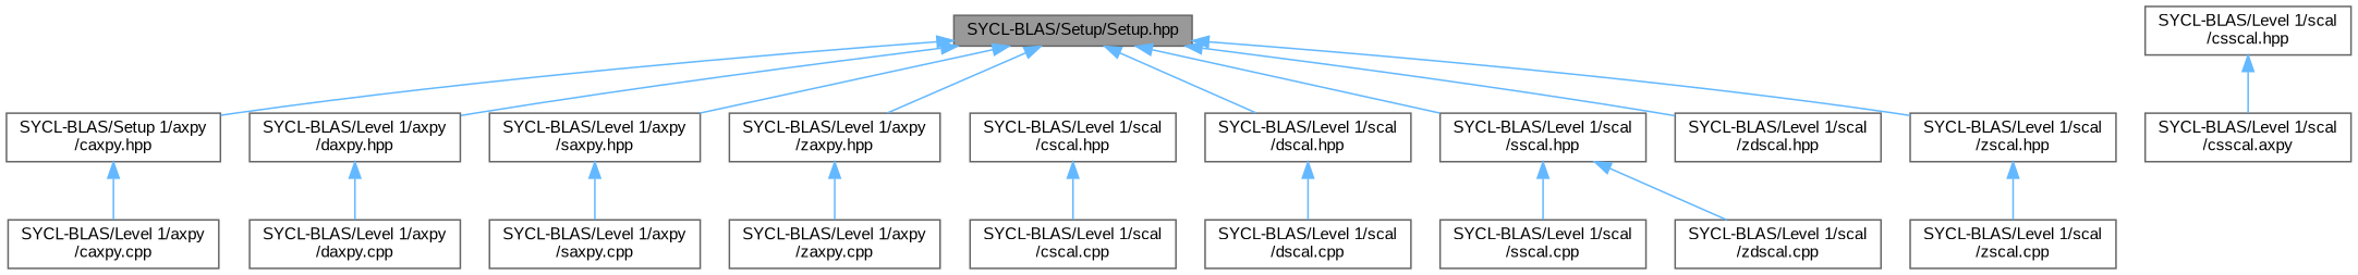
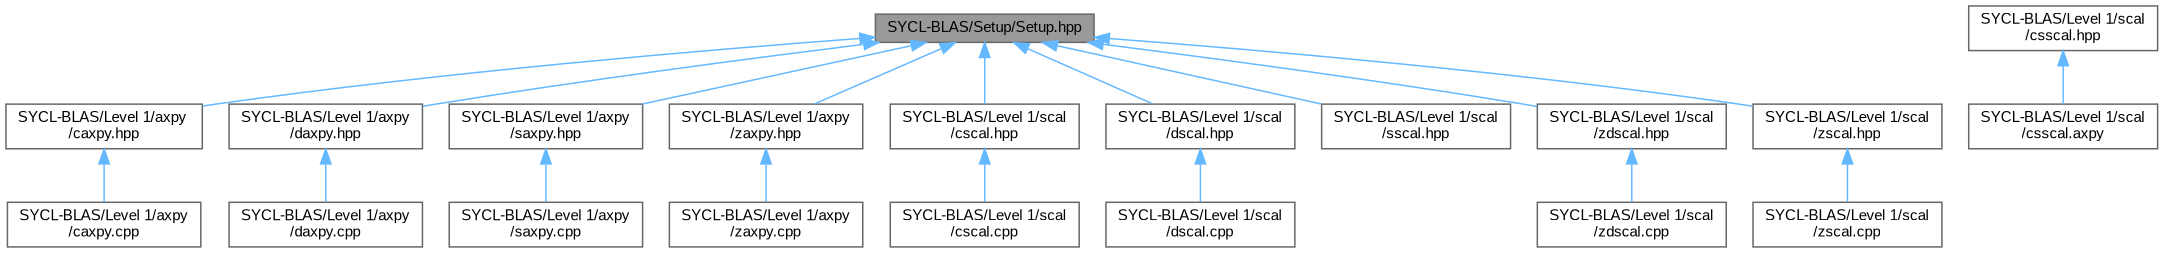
  digraph {
    fontname="Liberation Sans"
    node [color=grey40 fillcolor=white fontname="Liberation Sans" fontsize=10 shape=box style=filled]
    edge [color=steelblue1 dir=back fontname="Liberation Sans" fontsize=10 labelfontname=Helvetica labelfontsize=10 style=solid]
    n1 [color=gray40 fillcolor=grey60 fontcolor=black height=0.2 label="SYCL-BLAS/Setup/Setup.hpp" width=0.4]
-   n2 [height=0.2 label="SYCL-BLAS/Setup 1/axpy\l/caxpy.hpp" width=0.4]
+   n2 [height=0.2 label="SYCL-BLAS/Level 1/axpy\l/caxpy.hpp" width=0.4]
    n3 [height=0.2 label="SYCL-BLAS/Level 1/axpy\l/daxpy.hpp" width=0.4]
    n4 [height=0.2 label="SYCL-BLAS/Level 1/axpy\l/saxpy.hpp" width=0.4]
    n5 [height=0.2 label="SYCL-BLAS/Level 1/axpy\l/zaxpy.hpp" width=0.4]
    n6 [height=0.2 label="SYCL-BLAS/Level 1/scal\l/cscal.hpp" width=0.4]
    n7 [height=0.2 label="SYCL-BLAS/Level 1/scal\l/dscal.hpp" width=0.4]
    n8 [height=0.2 label="SYCL-BLAS/Level 1/scal\l/sscal.hpp" width=0.4]
    n9 [height=0.2 label="SYCL-BLAS/Level 1/scal\l/zdscal.hpp" width=0.4]
    n10 [height=0.2 label="SYCL-BLAS/Level 1/scal\l/zscal.hpp" width=0.4]
    n11 [height=0.2 label="SYCL-BLAS/Level 1/axpy\l/caxpy.cpp" width=0.4]
    n12 [height=0.2 label="SYCL-BLAS/Level 1/axpy\l/daxpy.cpp" width=0.4]
    n13 [height=0.2 label="SYCL-BLAS/Level 1/axpy\l/saxpy.cpp" width=0.4]
    n14 [height=0.2 label="SYCL-BLAS/Level 1/axpy\l/zaxpy.cpp" width=0.4]
    n15 [height=0.2 label="SYCL-BLAS/Level 1/scal\l/cscal.cpp" width=0.4]
    n16 [height=0.2 label="SYCL-BLAS/Level 1/scal\l/csscal.hpp" width=0.4]
    n17 [height=0.2 label="SYCL-BLAS/Level 1/scal\l/csscal.axpy" width=0.4]
    n18 [height=0.2 label="SYCL-BLAS/Level 1/scal\l/dscal.cpp" width=0.4]
-   n19 [height=0.2 label="SYCL-BLAS/Level 1/scal\l/sscal.cpp" width=0.4]
    n20 [height=0.2 label="SYCL-BLAS/Level 1/scal\l/zdscal.cpp" width=0.4]
    n21 [height=0.2 label="SYCL-BLAS/Level 1/scal\l/zscal.cpp" width=0.4]
    n1 -> n2
    n1 -> n3
    n1 -> n4
    n1 -> n5
+   n1 -> n6
    n1 -> n7
    n1 -> n8
    n1 -> n9
    n1 -> n10
    n2 -> n11
    n3 -> n12
    n4 -> n13
    n5 -> n14
    n6 -> n15
    n7 -> n18
-   n8 -> n19
-   n8 -> n20
+   n9 -> n20
    n10 -> n21
    n16 -> n17
  }
